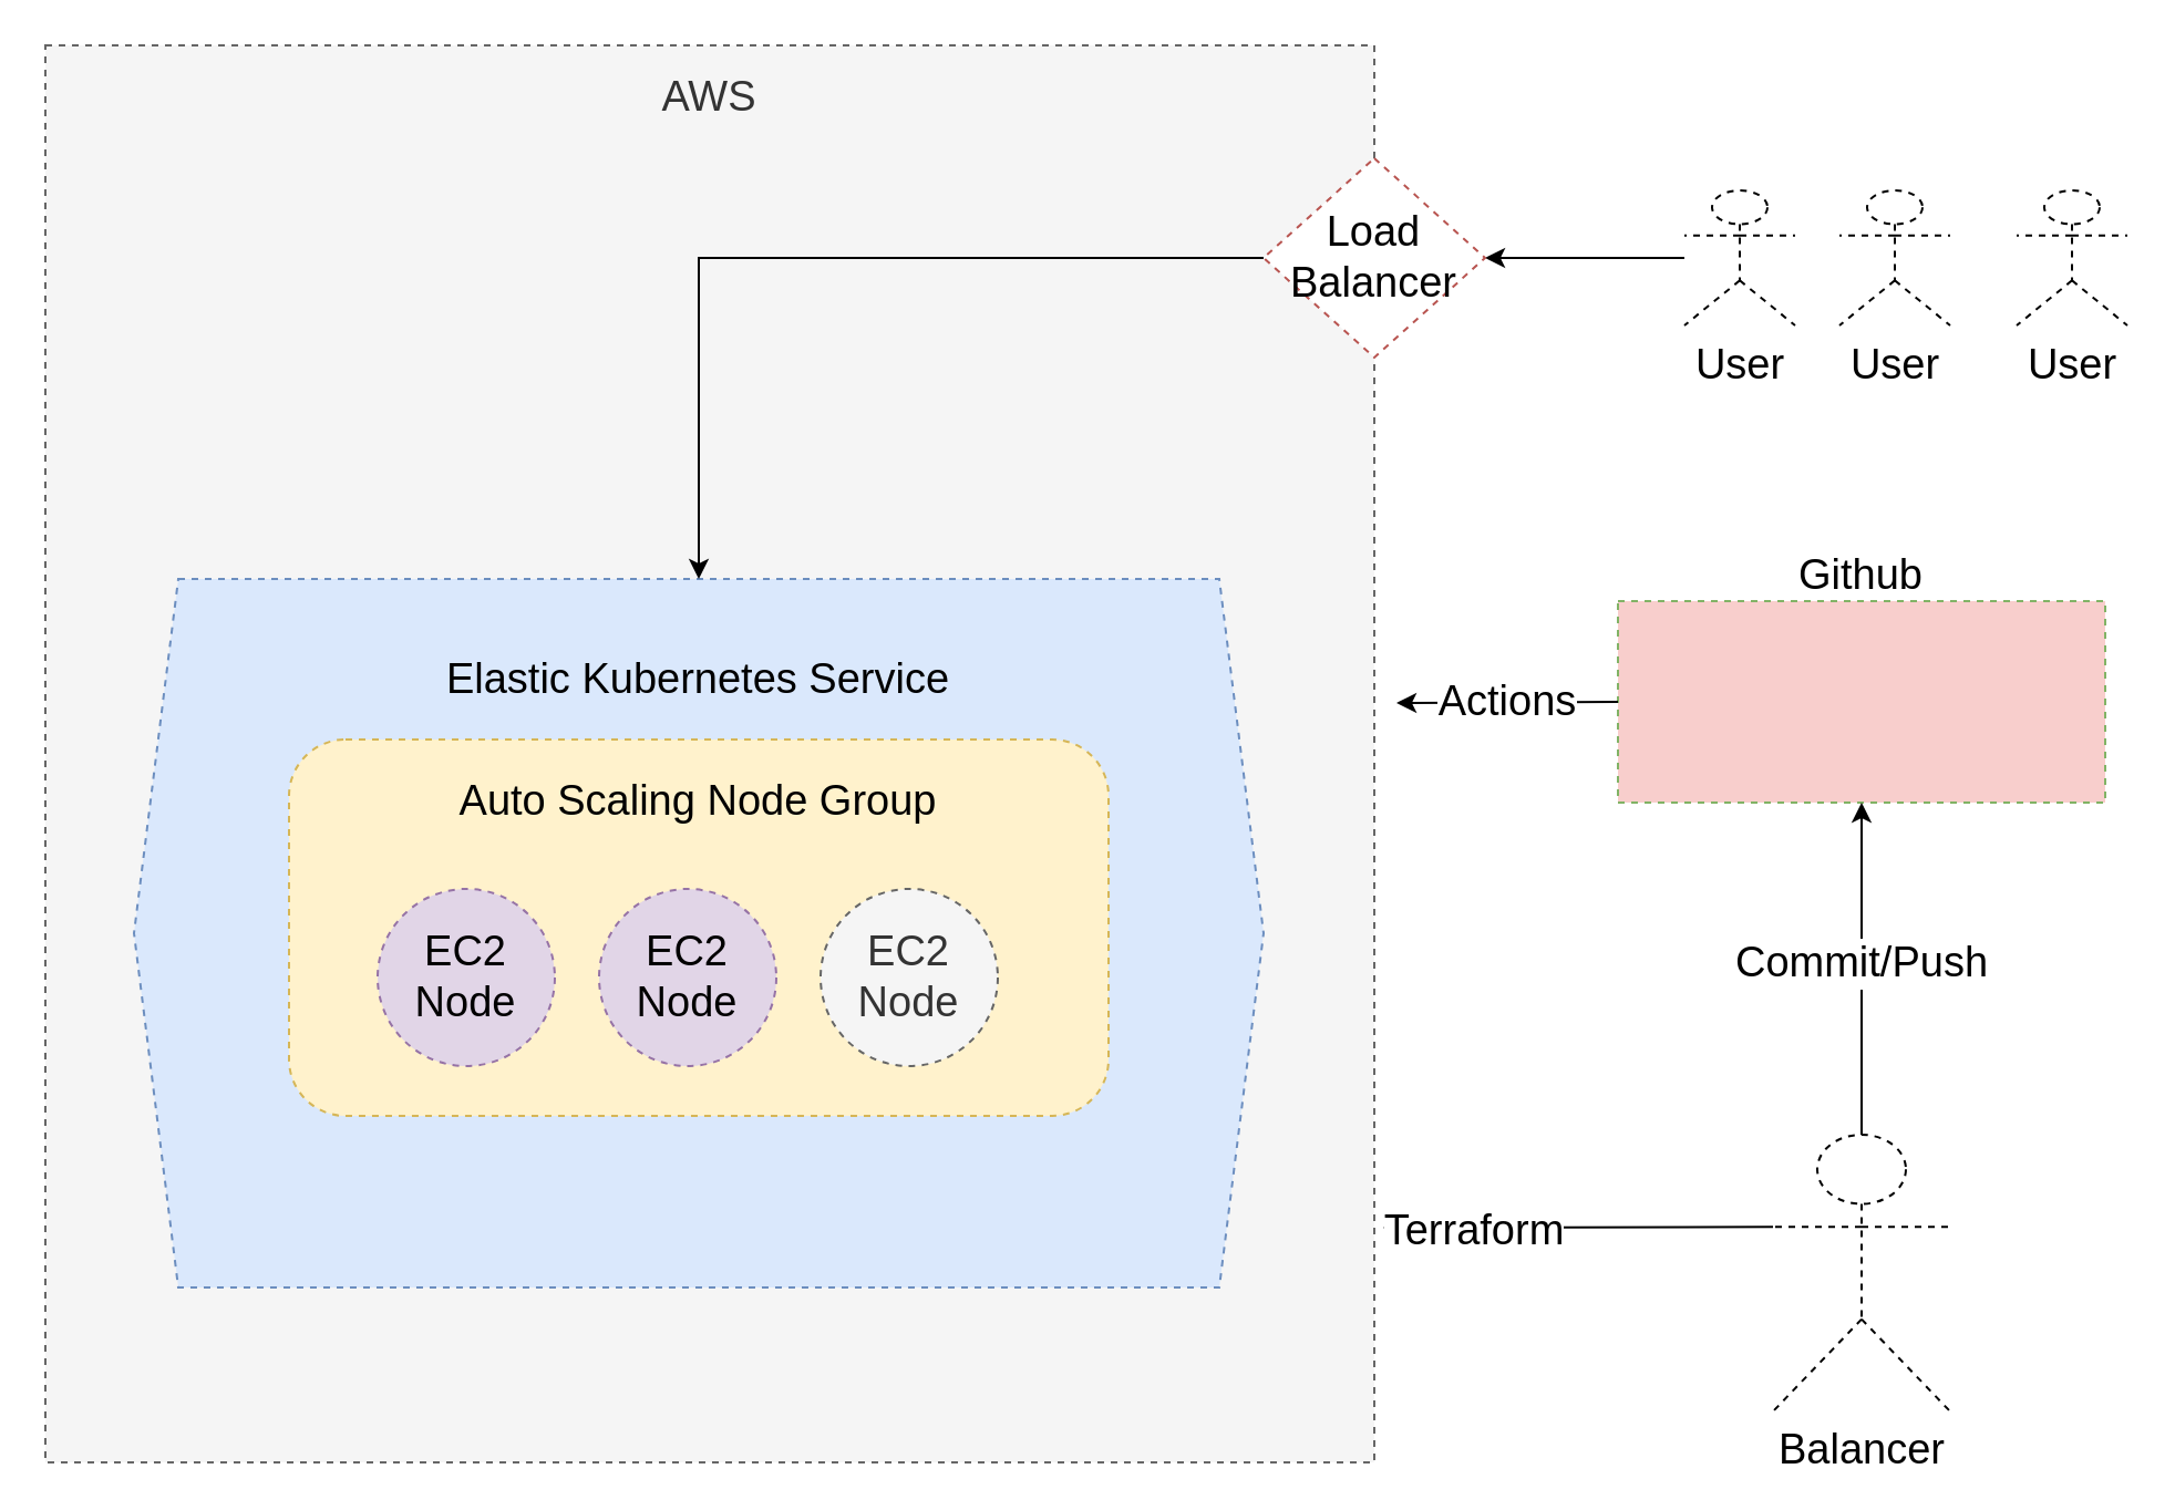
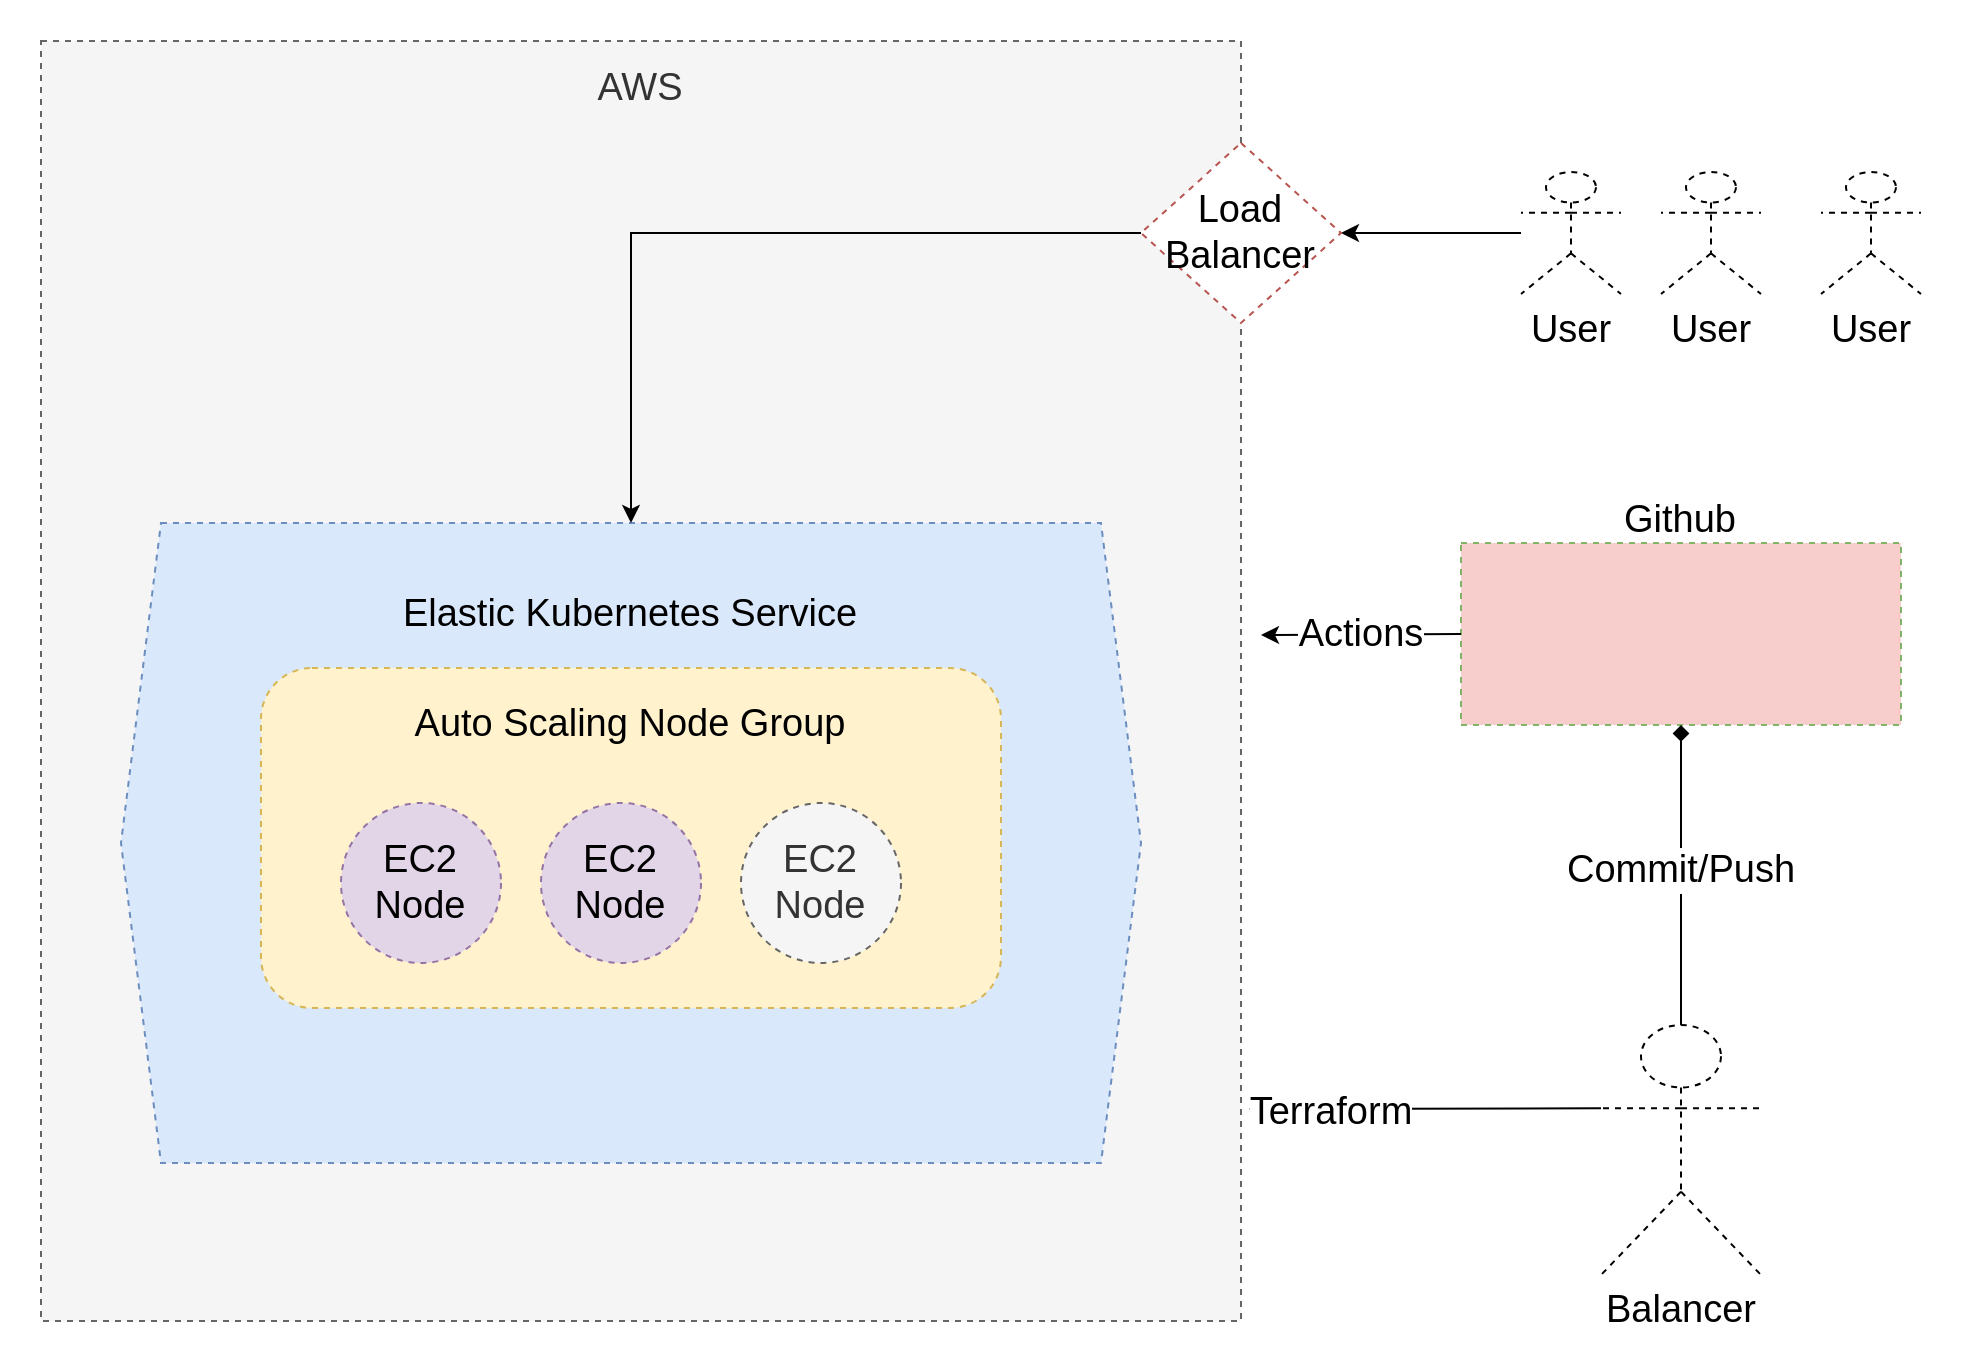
  <mxCell id="0" />
  <mxCell id="1" parent="0" />
  <mxCell id="2" value="&lt;font style=&quot;font-size: 19px;&quot;&gt;AWS&lt;br&gt;&lt;br&gt;&lt;br&gt;&lt;br&gt;&lt;br&gt;&lt;br&gt;&lt;br&gt;&lt;br&gt;&lt;br&gt;&lt;br&gt;&lt;br&gt;&lt;br&gt;&lt;br&gt;&lt;br&gt;&lt;br&gt;&lt;br&gt;&lt;br&gt;&lt;br&gt;&lt;br&gt;&lt;br&gt;&lt;br&gt;&lt;br&gt;&lt;br&gt;&lt;br&gt;&lt;br&gt;&lt;br&gt;&lt;br&gt;&lt;/font&gt;" style="rounded=0;whiteSpace=wrap;html=1;fillColor=#f5f5f5;fontColor=#333333;strokeColor=#666666;dashed=1;" vertex="1" parent="1"><mxGeometry x="20" y="20" width="600" height="640" as="geometry" /></mxCell>
  <mxCell id="3" value="Elastic Kubernetes Service&lt;br&gt;&lt;br&gt;&lt;br&gt;&lt;br&gt;&lt;br&gt;&lt;br&gt;&lt;br&gt;&lt;br&gt;&lt;br&gt;&lt;br&gt;&lt;br&gt;" style="shape=hexagon;perimeter=hexagonPerimeter2;whiteSpace=wrap;html=1;fixedSize=1;dashed=1;fontSize=19;fillColor=#dae8fc;strokeColor=#6c8ebf;" vertex="1" parent="1"><mxGeometry x="60" y="261" width="510" height="320" as="geometry" /></mxCell>
  <mxCell id="4" value="&lt;font style=&quot;font-size: 19px;&quot;&gt;Github&lt;br&gt;&lt;br&gt;&lt;br&gt;&lt;br&gt;&lt;br&gt;&lt;br&gt;&lt;/font&gt;" style="rounded=0;whiteSpace=wrap;html=1;fillColor=#f8cecc;strokeColor=#82b366;dashed=1;" vertex="1" parent="1"><mxGeometry x="730" y="271" width="220" height="91" as="geometry" /></mxCell>
  <mxCell id="5" value="Actions" style="endArrow=classic;html=1;rounded=0;fontSize=19;fontColor=#000000;exitX=0;exitY=0.5;exitDx=0;exitDy=0;" edge="1" parent="1" source="4"><mxGeometry width="50" height="50" relative="1" as="geometry"><mxPoint x="460" y="362" as="sourcePoint" /><mxPoint x="630" y="317" as="targetPoint" /></mxGeometry></mxCell>
  <mxCell id="6" value="Balancer" style="shape=umlActor;verticalLabelPosition=bottom;verticalAlign=top;html=1;outlineConnect=0;dashed=1;fontSize=19;fontColor=#000000;" vertex="1" parent="1"><mxGeometry x="800" y="512" width="80" height="125" as="geometry" /></mxCell>
- <mxCell id="7" style="edgeStyle=orthogonalEdgeStyle;rounded=0;orthogonalLoop=1;jettySize=auto;html=1;entryX=0.5;entryY=1;entryDx=0;entryDy=0;fontSize=19;fontColor=#000000;exitX=0.5;exitY=0;exitDx=0;exitDy=0;exitPerimeter=0;" edge="1" parent="1" source="6" target="4"><mxGeometry relative="1" as="geometry"><mxPoint x="780" y="672" as="sourcePoint" /><Array as="points"><mxPoint x="840" y="512" /><mxPoint x="840" y="512" /></Array></mxGeometry></mxCell>
+ <mxCell id="7" style="edgeStyle=orthogonalEdgeStyle;rounded=0;orthogonalLoop=1;jettySize=auto;html=1;entryX=0.5;entryY=1;entryDx=0;entryDy=0;fontSize=19;fontColor=#000000;exitX=0.5;exitY=0;exitDx=0;exitDy=0;exitPerimeter=0;endArrow=diamond;" edge="1" parent="1" source="6" target="4"><mxGeometry relative="1" as="geometry"><mxPoint x="780" y="672" as="sourcePoint" /><Array as="points"><mxPoint x="840" y="512" /><mxPoint x="840" y="512" /></Array></mxGeometry></mxCell>
  <mxCell id="8" value="Commit/Push" style="edgeLabel;html=1;align=center;verticalAlign=middle;resizable=0;points=[];fontSize=19;fontColor=#000000;" vertex="1" connectable="0" parent="7"><mxGeometry x="0.036" y="1" relative="1" as="geometry"><mxPoint as="offset" /></mxGeometry></mxCell>
  <mxCell id="9" value="" style="endArrow=classic;html=1;rounded=0;fontSize=19;fontColor=#000000;exitX=0;exitY=0.333;exitDx=0;exitDy=0;exitPerimeter=0;" edge="1" parent="1" source="6"><mxGeometry width="50" height="50" relative="1" as="geometry"><mxPoint x="460" y="362" as="sourcePoint" /><mxPoint x="624" y="554" as="targetPoint" /></mxGeometry></mxCell>
  <mxCell id="10" value="Terraform" style="edgeLabel;html=1;align=center;verticalAlign=middle;resizable=0;points=[];fontSize=19;fontColor=#000000;" vertex="1" connectable="0" parent="9"><mxGeometry x="0.549" y="2" relative="1" as="geometry"><mxPoint as="offset" /></mxGeometry></mxCell>
  <mxCell id="11" value="Auto Scaling Node Group&lt;br&gt;&lt;br&gt;&lt;br&gt;&lt;br&gt;&lt;br&gt;&lt;br&gt;" style="rounded=1;whiteSpace=wrap;html=1;dashed=1;fontSize=19;fillColor=#fff2cc;strokeColor=#d6b656;" vertex="1" parent="1"><mxGeometry x="130" y="333.5" width="370" height="170" as="geometry" /></mxCell>
  <mxCell id="12" value="EC2 Node" style="ellipse;whiteSpace=wrap;html=1;aspect=fixed;dashed=1;fontSize=19;fillColor=#e1d5e7;strokeColor=#9673a6;" vertex="1" parent="1"><mxGeometry x="170" y="401" width="80" height="80" as="geometry" /></mxCell>
  <mxCell id="13" value="EC2 Node" style="ellipse;whiteSpace=wrap;html=1;aspect=fixed;dashed=1;fontSize=19;fillColor=#e1d5e7;strokeColor=#9673a6;" vertex="1" parent="1"><mxGeometry x="270" y="401" width="80" height="80" as="geometry" /></mxCell>
  <mxCell id="14" value="EC2 Node" style="ellipse;whiteSpace=wrap;html=1;aspect=fixed;dashed=1;fontSize=19;fontColor=#333333;fillColor=#f5f5f5;strokeColor=#666666;" vertex="1" parent="1"><mxGeometry x="370" y="401" width="80" height="80" as="geometry" /></mxCell>
  <mxCell id="15" style="edgeStyle=orthogonalEdgeStyle;rounded=0;orthogonalLoop=1;jettySize=auto;html=1;fontSize=19;fontColor=#000000;" edge="1" parent="1" source="16" target="20"><mxGeometry relative="1" as="geometry" /></mxCell>
  <mxCell id="16" value="User&lt;br&gt;" style="shape=umlActor;verticalLabelPosition=bottom;verticalAlign=top;html=1;outlineConnect=0;dashed=1;fontSize=19;fontColor=#000000;" vertex="1" parent="1"><mxGeometry x="760" y="85.5" width="50" height="61" as="geometry" /></mxCell>
  <mxCell id="17" value="User&lt;br&gt;" style="shape=umlActor;verticalLabelPosition=bottom;verticalAlign=top;html=1;outlineConnect=0;dashed=1;fontSize=19;fontColor=#000000;" vertex="1" parent="1"><mxGeometry x="830" y="85.5" width="50" height="61" as="geometry" /></mxCell>
  <mxCell id="18" value="User&lt;br&gt;" style="shape=umlActor;verticalLabelPosition=bottom;verticalAlign=top;html=1;outlineConnect=0;dashed=1;fontSize=19;fontColor=#000000;" vertex="1" parent="1"><mxGeometry x="910" y="85.5" width="50" height="61" as="geometry" /></mxCell>
  <mxCell id="19" style="edgeStyle=orthogonalEdgeStyle;rounded=0;orthogonalLoop=1;jettySize=auto;html=1;fontSize=19;fontColor=#000000;" edge="1" parent="1" source="20" target="3"><mxGeometry relative="1" as="geometry"><Array as="points"><mxPoint x="315" y="116" /></Array></mxGeometry></mxCell>
  <mxCell id="20" value="Load Balancer" style="rhombus;whiteSpace=wrap;html=1;dashed=1;fontSize=19;fillColor=#ffffff;strokeColor=#b85450;" vertex="1" parent="1"><mxGeometry x="570" y="71" width="100" height="90" as="geometry" /></mxCell>
